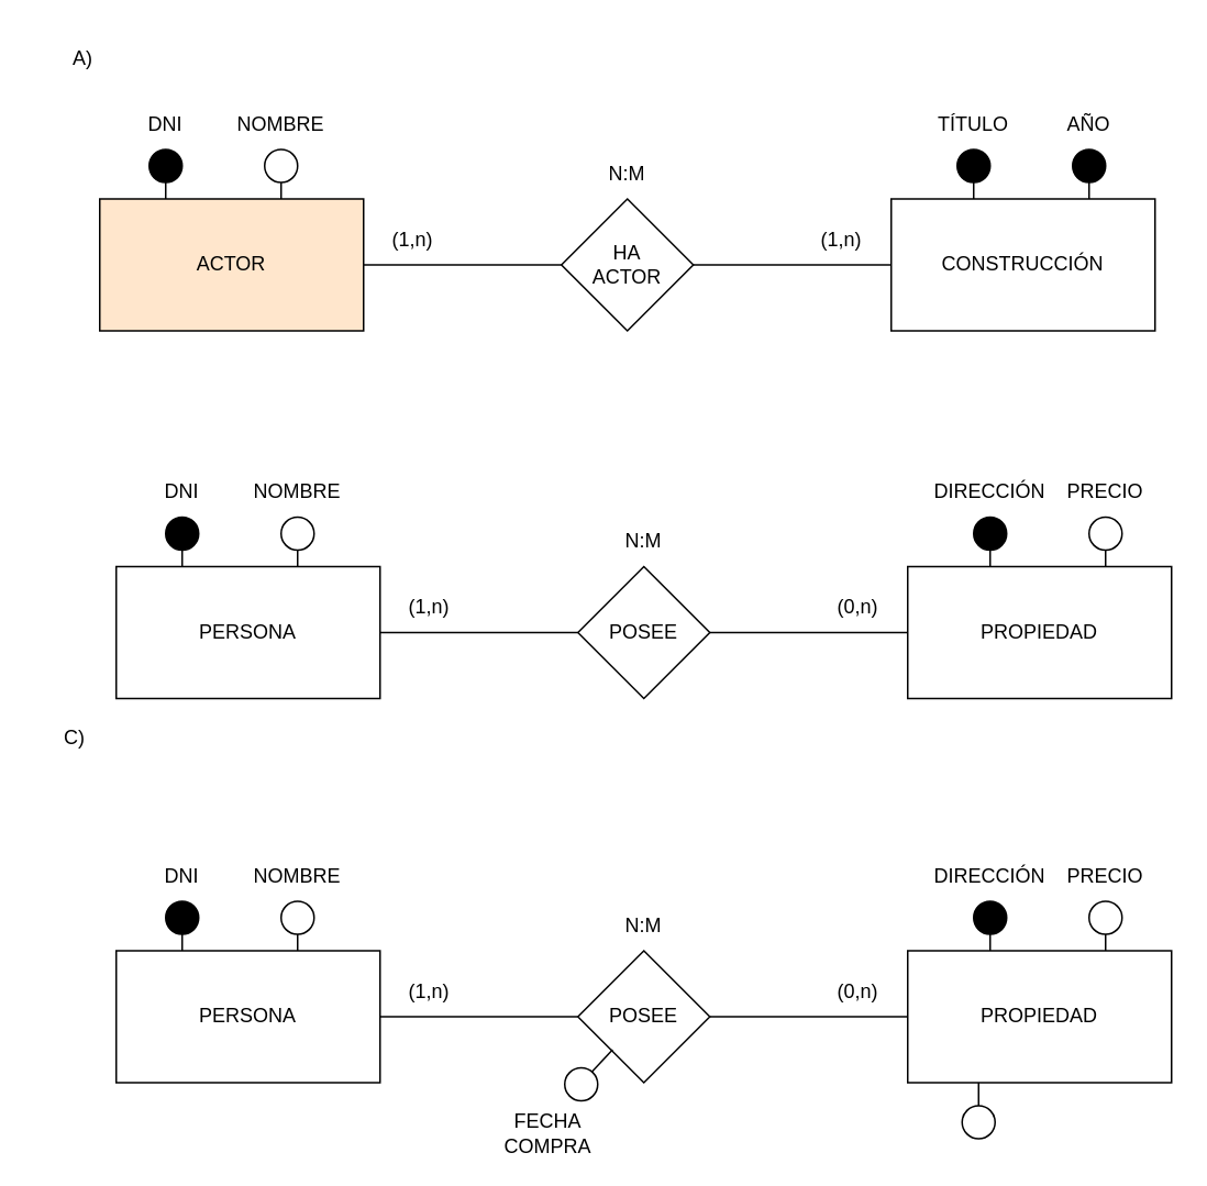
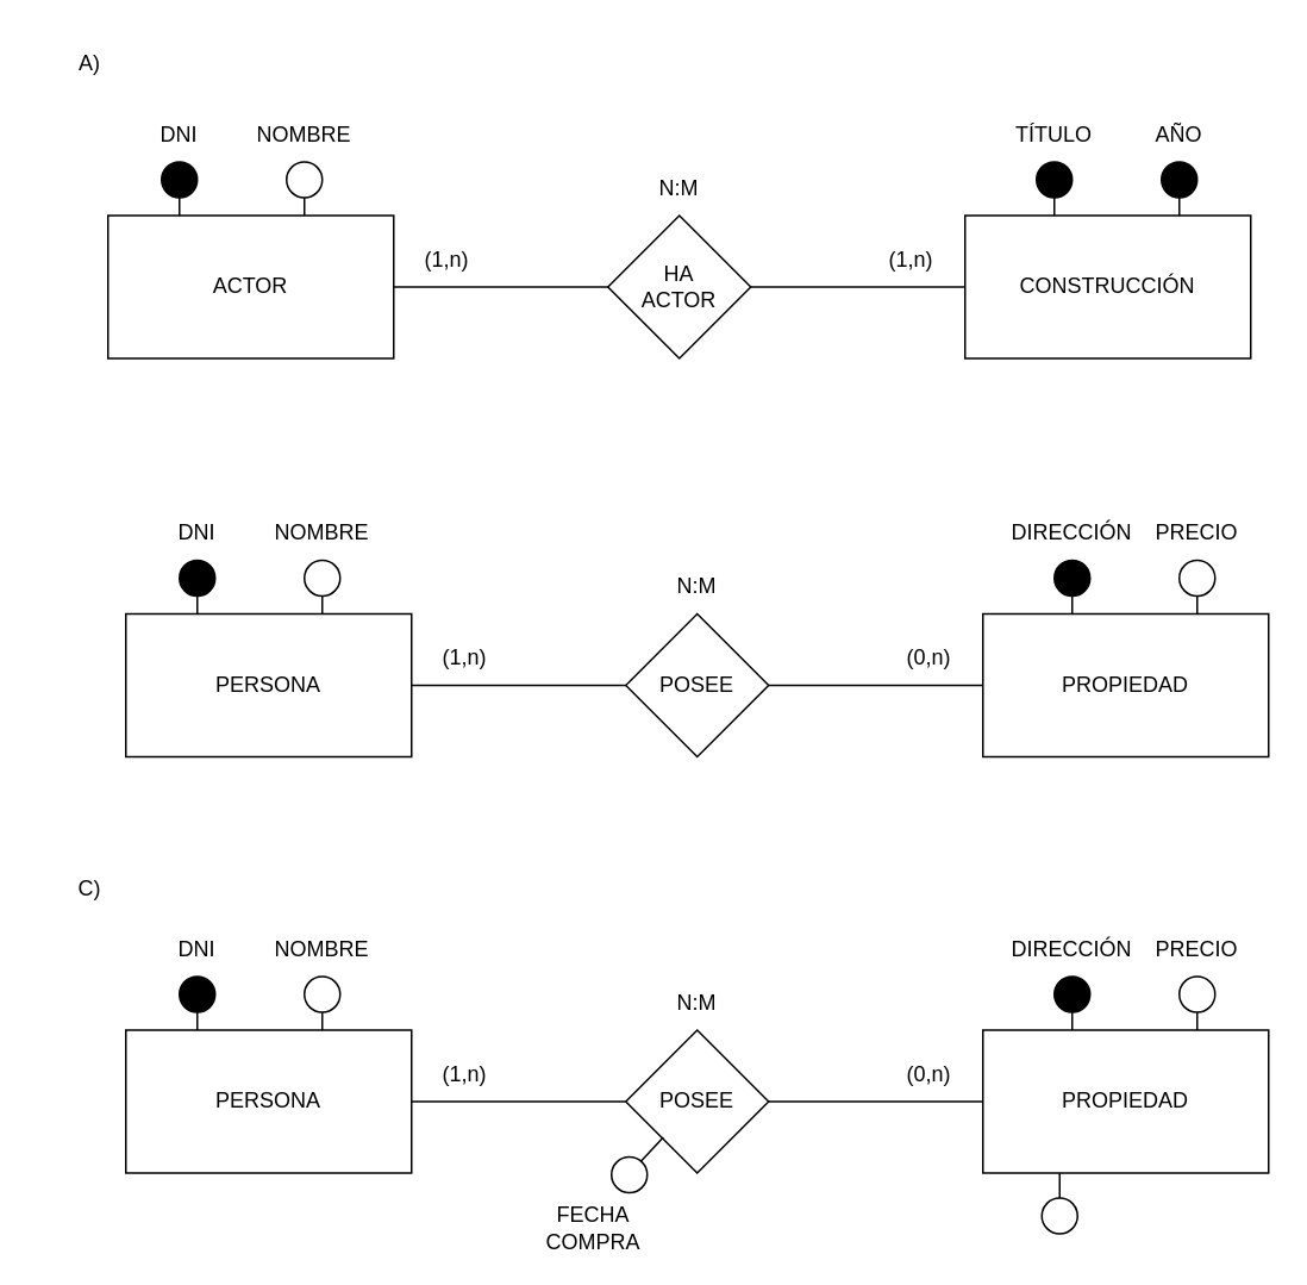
  <mxCell id="0" />
  <mxCell id="1" parent="0" />
- <mxCell id="2" value="ACTOR" style="rounded=0;whiteSpace=wrap;html=1;fillColor=#ffe6cc;" vertex="1" parent="1"><mxGeometry x="60" y="120" width="160" height="80" as="geometry" /></mxCell>
+ <mxCell id="2" value="ACTOR" style="rounded=0;whiteSpace=wrap;html=1;" vertex="1" parent="1"><mxGeometry x="60" y="120" width="160" height="80" as="geometry" /></mxCell>
  <mxCell id="3" value="CONSTRUCCIÓN" style="rounded=0;whiteSpace=wrap;html=1;" vertex="1" parent="1"><mxGeometry x="540" y="120" width="160" height="80" as="geometry" /></mxCell>
  <mxCell id="4" value="HA&lt;br&gt;ACTOR" style="rhombus;whiteSpace=wrap;html=1;" vertex="1" parent="1"><mxGeometry x="340" y="120" width="80" height="80" as="geometry" /></mxCell>
  <mxCell id="5" value="" style="endArrow=none;html=1;rounded=0;exitX=1;exitY=0.5;exitDx=0;exitDy=0;" edge="1" parent="1" source="4"><mxGeometry width="50" height="50" relative="1" as="geometry"><mxPoint x="490" y="210" as="sourcePoint" /><mxPoint x="540" y="160" as="targetPoint" /></mxGeometry></mxCell>
  <mxCell id="6" value="" style="endArrow=none;html=1;rounded=0;exitX=1;exitY=0.5;exitDx=0;exitDy=0;" edge="1" parent="1" source="2"><mxGeometry width="50" height="50" relative="1" as="geometry"><mxPoint x="290" y="210" as="sourcePoint" /><mxPoint x="340" y="160" as="targetPoint" /></mxGeometry></mxCell>
  <mxCell id="7" value="" style="endArrow=none;html=1;rounded=0;" edge="1" parent="1"><mxGeometry width="50" height="50" relative="1" as="geometry"><mxPoint x="100" y="120" as="sourcePoint" /><mxPoint x="100" y="110" as="targetPoint" /></mxGeometry></mxCell>
  <mxCell id="8" value="" style="ellipse;whiteSpace=wrap;html=1;aspect=fixed;fillColor=#000000;" vertex="1" parent="1"><mxGeometry x="90" y="90" width="20" height="20" as="geometry" /></mxCell>
  <mxCell id="9" value="DNI" style="text;html=1;strokeColor=none;fillColor=none;align=center;verticalAlign=middle;whiteSpace=wrap;rounded=0;" vertex="1" parent="1"><mxGeometry x="70" y="60" width="60" height="30" as="geometry" /></mxCell>
  <mxCell id="10" value="" style="ellipse;whiteSpace=wrap;html=1;aspect=fixed;fillColor=#FFFFFF;" vertex="1" parent="1"><mxGeometry x="160" y="90" width="20" height="20" as="geometry" /></mxCell>
  <mxCell id="11" value="NOMBRE" style="text;html=1;strokeColor=none;fillColor=none;align=center;verticalAlign=middle;whiteSpace=wrap;rounded=0;" vertex="1" parent="1"><mxGeometry x="140" y="65" width="60" height="20" as="geometry" /></mxCell>
  <mxCell id="12" value="" style="endArrow=none;html=1;rounded=0;entryX=0.5;entryY=1;entryDx=0;entryDy=0;" edge="1" parent="1" target="10"><mxGeometry width="50" height="50" relative="1" as="geometry"><mxPoint x="170" y="120" as="sourcePoint" /><mxPoint x="110" y="120" as="targetPoint" /><Array as="points"><mxPoint x="170" y="120" /></Array></mxGeometry></mxCell>
  <mxCell id="13" value="" style="ellipse;whiteSpace=wrap;html=1;aspect=fixed;fillColor=#000000;" vertex="1" parent="1"><mxGeometry x="580" y="90" width="20" height="20" as="geometry" /></mxCell>
  <mxCell id="14" value="TÍTULO" style="text;html=1;strokeColor=none;fillColor=none;align=center;verticalAlign=middle;whiteSpace=wrap;rounded=0;" vertex="1" parent="1"><mxGeometry x="560" y="60" width="60" height="30" as="geometry" /></mxCell>
  <mxCell id="15" value="" style="ellipse;whiteSpace=wrap;html=1;aspect=fixed;fillColor=#000000;" vertex="1" parent="1"><mxGeometry x="650" y="90" width="20" height="20" as="geometry" /></mxCell>
  <mxCell id="16" value="AÑO" style="text;html=1;strokeColor=none;fillColor=none;align=center;verticalAlign=middle;whiteSpace=wrap;rounded=0;" vertex="1" parent="1"><mxGeometry x="630" y="65" width="60" height="20" as="geometry" /></mxCell>
  <mxCell id="17" value="" style="endArrow=none;html=1;rounded=0;" edge="1" parent="1"><mxGeometry width="50" height="50" relative="1" as="geometry"><mxPoint x="590" y="120" as="sourcePoint" /><mxPoint x="590" y="110" as="targetPoint" /></mxGeometry></mxCell>
  <mxCell id="18" value="" style="endArrow=none;html=1;rounded=0;exitX=0.75;exitY=0;exitDx=0;exitDy=0;" edge="1" parent="1" source="3"><mxGeometry width="50" height="50" relative="1" as="geometry"><mxPoint x="610" y="160" as="sourcePoint" /><mxPoint x="660" y="110" as="targetPoint" /></mxGeometry></mxCell>
  <mxCell id="19" value="(1,n)" style="text;html=1;strokeColor=none;fillColor=none;align=center;verticalAlign=middle;whiteSpace=wrap;rounded=0;" vertex="1" parent="1"><mxGeometry x="220" y="130" width="60" height="30" as="geometry" /></mxCell>
  <mxCell id="20" value="(1,n)" style="text;html=1;strokeColor=none;fillColor=none;align=center;verticalAlign=middle;whiteSpace=wrap;rounded=0;" vertex="1" parent="1"><mxGeometry x="480" y="130" width="60" height="30" as="geometry" /></mxCell>
  <mxCell id="21" value="N:M" style="text;html=1;strokeColor=none;fillColor=none;align=center;verticalAlign=middle;whiteSpace=wrap;rounded=0;" vertex="1" parent="1"><mxGeometry x="350" y="90" width="60" height="30" as="geometry" /></mxCell>
  <mxCell id="22" value="A)" style="text;html=1;strokeColor=none;fillColor=none;align=center;verticalAlign=middle;whiteSpace=wrap;rounded=0;" vertex="1" parent="1"><mxGeometry x="20" y="20" width="60" height="30" as="geometry" /></mxCell>
  <mxCell id="23" value="PERSONA" style="rounded=0;whiteSpace=wrap;html=1;" vertex="1" parent="1"><mxGeometry x="70" y="343" width="160" height="80" as="geometry" /></mxCell>
  <mxCell id="24" value="PROPIEDAD" style="rounded=0;whiteSpace=wrap;html=1;" vertex="1" parent="1"><mxGeometry x="550" y="343" width="160" height="80" as="geometry" /></mxCell>
  <mxCell id="25" value="POSEE" style="rhombus;whiteSpace=wrap;html=1;" vertex="1" parent="1"><mxGeometry x="350" y="343" width="80" height="80" as="geometry" /></mxCell>
  <mxCell id="26" value="" style="endArrow=none;html=1;rounded=0;exitX=1;exitY=0.5;exitDx=0;exitDy=0;" edge="1" parent="1" source="25"><mxGeometry width="50" height="50" relative="1" as="geometry"><mxPoint x="500" y="433" as="sourcePoint" /><mxPoint x="550" y="383" as="targetPoint" /></mxGeometry></mxCell>
  <mxCell id="27" value="" style="endArrow=none;html=1;rounded=0;exitX=1;exitY=0.5;exitDx=0;exitDy=0;" edge="1" parent="1" source="23"><mxGeometry width="50" height="50" relative="1" as="geometry"><mxPoint x="300" y="433" as="sourcePoint" /><mxPoint x="350" y="383" as="targetPoint" /></mxGeometry></mxCell>
  <mxCell id="28" value="" style="endArrow=none;html=1;rounded=0;" edge="1" parent="1"><mxGeometry width="50" height="50" relative="1" as="geometry"><mxPoint x="110" y="343" as="sourcePoint" /><mxPoint x="110" y="333" as="targetPoint" /></mxGeometry></mxCell>
  <mxCell id="29" value="" style="ellipse;whiteSpace=wrap;html=1;aspect=fixed;fillColor=#000000;" vertex="1" parent="1"><mxGeometry x="100" y="313" width="20" height="20" as="geometry" /></mxCell>
  <mxCell id="30" value="DNI" style="text;html=1;strokeColor=none;fillColor=none;align=center;verticalAlign=middle;whiteSpace=wrap;rounded=0;" vertex="1" parent="1"><mxGeometry x="80" y="283" width="60" height="30" as="geometry" /></mxCell>
  <mxCell id="31" value="" style="ellipse;whiteSpace=wrap;html=1;aspect=fixed;fillColor=#FFFFFF;" vertex="1" parent="1"><mxGeometry x="170" y="313" width="20" height="20" as="geometry" /></mxCell>
  <mxCell id="32" value="NOMBRE" style="text;html=1;strokeColor=none;fillColor=none;align=center;verticalAlign=middle;whiteSpace=wrap;rounded=0;" vertex="1" parent="1"><mxGeometry x="150" y="288" width="60" height="20" as="geometry" /></mxCell>
  <mxCell id="33" value="" style="endArrow=none;html=1;rounded=0;entryX=0.5;entryY=1;entryDx=0;entryDy=0;" edge="1" parent="1" target="31"><mxGeometry width="50" height="50" relative="1" as="geometry"><mxPoint x="180" y="343" as="sourcePoint" /><mxPoint x="120" y="343" as="targetPoint" /><Array as="points"><mxPoint x="180" y="343" /></Array></mxGeometry></mxCell>
  <mxCell id="34" value="" style="ellipse;whiteSpace=wrap;html=1;aspect=fixed;fillColor=#000000;" vertex="1" parent="1"><mxGeometry x="590" y="313" width="20" height="20" as="geometry" /></mxCell>
  <mxCell id="35" value="DIRECCIÓN" style="text;html=1;strokeColor=none;fillColor=none;align=center;verticalAlign=middle;whiteSpace=wrap;rounded=0;" vertex="1" parent="1"><mxGeometry x="570" y="283" width="60" height="30" as="geometry" /></mxCell>
  <mxCell id="36" value="" style="ellipse;whiteSpace=wrap;html=1;aspect=fixed;fillColor=#FFFFFF;" vertex="1" parent="1"><mxGeometry x="660" y="313" width="20" height="20" as="geometry" /></mxCell>
  <mxCell id="37" value="PRECIO" style="text;html=1;strokeColor=none;fillColor=none;align=center;verticalAlign=middle;whiteSpace=wrap;rounded=0;" vertex="1" parent="1"><mxGeometry x="640" y="288" width="60" height="20" as="geometry" /></mxCell>
  <mxCell id="38" value="" style="endArrow=none;html=1;rounded=0;" edge="1" parent="1"><mxGeometry width="50" height="50" relative="1" as="geometry"><mxPoint x="600" y="343" as="sourcePoint" /><mxPoint x="600" y="333" as="targetPoint" /></mxGeometry></mxCell>
  <mxCell id="39" value="" style="endArrow=none;html=1;rounded=0;exitX=0.75;exitY=0;exitDx=0;exitDy=0;" edge="1" parent="1" source="24"><mxGeometry width="50" height="50" relative="1" as="geometry"><mxPoint x="620" y="383" as="sourcePoint" /><mxPoint x="670" y="333" as="targetPoint" /></mxGeometry></mxCell>
  <mxCell id="40" value="(1,n)" style="text;html=1;strokeColor=none;fillColor=none;align=center;verticalAlign=middle;whiteSpace=wrap;rounded=0;" vertex="1" parent="1"><mxGeometry x="230" y="353" width="60" height="30" as="geometry" /></mxCell>
  <mxCell id="41" value="(0,n)" style="text;html=1;strokeColor=none;fillColor=none;align=center;verticalAlign=middle;whiteSpace=wrap;rounded=0;" vertex="1" parent="1"><mxGeometry x="490" y="353" width="60" height="30" as="geometry" /></mxCell>
  <mxCell id="42" value="N:M" style="text;html=1;strokeColor=none;fillColor=none;align=center;verticalAlign=middle;whiteSpace=wrap;rounded=0;" vertex="1" parent="1"><mxGeometry x="360" y="313" width="60" height="30" as="geometry" /></mxCell>
  <mxCell id="43" value="PERSONA" style="rounded=0;whiteSpace=wrap;html=1;" vertex="1" parent="1"><mxGeometry x="70" y="576" width="160" height="80" as="geometry" /></mxCell>
  <mxCell id="44" value="PROPIEDAD" style="rounded=0;whiteSpace=wrap;html=1;" vertex="1" parent="1"><mxGeometry x="550" y="576" width="160" height="80" as="geometry" /></mxCell>
  <mxCell id="45" value="POSEE" style="rhombus;whiteSpace=wrap;html=1;" vertex="1" parent="1"><mxGeometry x="350" y="576" width="80" height="80" as="geometry" /></mxCell>
  <mxCell id="46" value="" style="endArrow=none;html=1;rounded=0;exitX=1;exitY=0.5;exitDx=0;exitDy=0;" edge="1" parent="1" source="45"><mxGeometry width="50" height="50" relative="1" as="geometry"><mxPoint x="500" y="666" as="sourcePoint" /><mxPoint x="550" y="616" as="targetPoint" /></mxGeometry></mxCell>
  <mxCell id="47" value="" style="endArrow=none;html=1;rounded=0;exitX=1;exitY=0.5;exitDx=0;exitDy=0;" edge="1" parent="1" source="43"><mxGeometry width="50" height="50" relative="1" as="geometry"><mxPoint x="300" y="666" as="sourcePoint" /><mxPoint x="350" y="616" as="targetPoint" /></mxGeometry></mxCell>
  <mxCell id="48" value="" style="endArrow=none;html=1;rounded=0;" edge="1" parent="1"><mxGeometry width="50" height="50" relative="1" as="geometry"><mxPoint x="110" y="576" as="sourcePoint" /><mxPoint x="110" y="566" as="targetPoint" /></mxGeometry></mxCell>
  <mxCell id="49" value="" style="ellipse;whiteSpace=wrap;html=1;aspect=fixed;fillColor=#000000;" vertex="1" parent="1"><mxGeometry x="100" y="546" width="20" height="20" as="geometry" /></mxCell>
  <mxCell id="50" value="DNI" style="text;html=1;strokeColor=none;fillColor=none;align=center;verticalAlign=middle;whiteSpace=wrap;rounded=0;" vertex="1" parent="1"><mxGeometry x="80" y="516" width="60" height="30" as="geometry" /></mxCell>
  <mxCell id="51" value="" style="ellipse;whiteSpace=wrap;html=1;aspect=fixed;fillColor=#FFFFFF;" vertex="1" parent="1"><mxGeometry x="170" y="546" width="20" height="20" as="geometry" /></mxCell>
  <mxCell id="52" value="NOMBRE" style="text;html=1;strokeColor=none;fillColor=none;align=center;verticalAlign=middle;whiteSpace=wrap;rounded=0;" vertex="1" parent="1"><mxGeometry x="150" y="521" width="60" height="20" as="geometry" /></mxCell>
  <mxCell id="53" value="" style="endArrow=none;html=1;rounded=0;entryX=0.5;entryY=1;entryDx=0;entryDy=0;" edge="1" parent="1" target="51"><mxGeometry width="50" height="50" relative="1" as="geometry"><mxPoint x="180" y="576" as="sourcePoint" /><mxPoint x="120" y="576" as="targetPoint" /><Array as="points"><mxPoint x="180" y="576" /></Array></mxGeometry></mxCell>
  <mxCell id="54" value="" style="ellipse;whiteSpace=wrap;html=1;aspect=fixed;fillColor=#000000;" vertex="1" parent="1"><mxGeometry x="590" y="546" width="20" height="20" as="geometry" /></mxCell>
  <mxCell id="55" value="DIRECCIÓN" style="text;html=1;strokeColor=none;fillColor=none;align=center;verticalAlign=middle;whiteSpace=wrap;rounded=0;" vertex="1" parent="1"><mxGeometry x="570" y="516" width="60" height="30" as="geometry" /></mxCell>
  <mxCell id="56" value="" style="ellipse;whiteSpace=wrap;html=1;aspect=fixed;fillColor=#FFFFFF;" vertex="1" parent="1"><mxGeometry x="660" y="546" width="20" height="20" as="geometry" /></mxCell>
  <mxCell id="57" value="PRECIO" style="text;html=1;strokeColor=none;fillColor=none;align=center;verticalAlign=middle;whiteSpace=wrap;rounded=0;" vertex="1" parent="1"><mxGeometry x="640" y="521" width="60" height="20" as="geometry" /></mxCell>
  <mxCell id="58" value="" style="endArrow=none;html=1;rounded=0;" edge="1" parent="1"><mxGeometry width="50" height="50" relative="1" as="geometry"><mxPoint x="600" y="576" as="sourcePoint" /><mxPoint x="600" y="566" as="targetPoint" /></mxGeometry></mxCell>
  <mxCell id="59" value="" style="endArrow=none;html=1;rounded=0;exitX=0.75;exitY=0;exitDx=0;exitDy=0;" edge="1" parent="1" source="44"><mxGeometry width="50" height="50" relative="1" as="geometry"><mxPoint x="620" y="616" as="sourcePoint" /><mxPoint x="670" y="566" as="targetPoint" /></mxGeometry></mxCell>
  <mxCell id="60" value="(1,n)" style="text;html=1;strokeColor=none;fillColor=none;align=center;verticalAlign=middle;whiteSpace=wrap;rounded=0;" vertex="1" parent="1"><mxGeometry x="230" y="586" width="60" height="30" as="geometry" /></mxCell>
  <mxCell id="61" value="(0,n)" style="text;html=1;strokeColor=none;fillColor=none;align=center;verticalAlign=middle;whiteSpace=wrap;rounded=0;" vertex="1" parent="1"><mxGeometry x="490" y="586" width="60" height="30" as="geometry" /></mxCell>
  <mxCell id="62" value="N:M" style="text;html=1;strokeColor=none;fillColor=none;align=center;verticalAlign=middle;whiteSpace=wrap;rounded=0;" vertex="1" parent="1"><mxGeometry x="360" y="546" width="60" height="30" as="geometry" /></mxCell>
- <mxCell id="63" value="C)" style="text;html=1;strokeColor=none;fillColor=none;align=center;verticalAlign=middle;whiteSpace=wrap;rounded=0;" vertex="1" parent="1"><mxGeometry x="15" y="432" width="60" height="30" as="geometry" /></mxCell>
+ <mxCell id="63" value="C)" style="text;html=1;strokeColor=none;fillColor=none;align=center;verticalAlign=middle;whiteSpace=wrap;rounded=0;" vertex="1" parent="1"><mxGeometry x="20" y="482" width="60" height="30" as="geometry" /></mxCell>
  <mxCell id="64" value="" style="endArrow=none;html=1;rounded=0;" edge="1" parent="1"><mxGeometry width="50" height="50" relative="1" as="geometry"><mxPoint x="593" y="671" as="sourcePoint" /><mxPoint x="593" y="656" as="targetPoint" /><Array as="points"><mxPoint x="593" y="656" /></Array></mxGeometry></mxCell>
  <mxCell id="65" value="" style="ellipse;whiteSpace=wrap;html=1;aspect=fixed;fillColor=#FFFFFF;" vertex="1" parent="1"><mxGeometry x="583" y="670" width="20" height="20" as="geometry" /></mxCell>
  <mxCell id="66" value="" style="endArrow=none;html=1;rounded=0;" edge="1" parent="1"><mxGeometry width="50" height="50" relative="1" as="geometry"><mxPoint x="357" y="651" as="sourcePoint" /><mxPoint x="371" y="636" as="targetPoint" /></mxGeometry></mxCell>
  <mxCell id="67" value="" style="ellipse;whiteSpace=wrap;html=1;aspect=fixed;fillColor=#FFFFFF;" vertex="1" parent="1"><mxGeometry x="342" y="647" width="20" height="20" as="geometry" /></mxCell>
  <mxCell id="68" value="FECHA&lt;br&gt;COMPRA" style="text;html=1;strokeColor=none;fillColor=none;align=center;verticalAlign=middle;whiteSpace=wrap;rounded=0;" vertex="1" parent="1"><mxGeometry x="302" y="677" width="60" height="20" as="geometry" /></mxCell>
